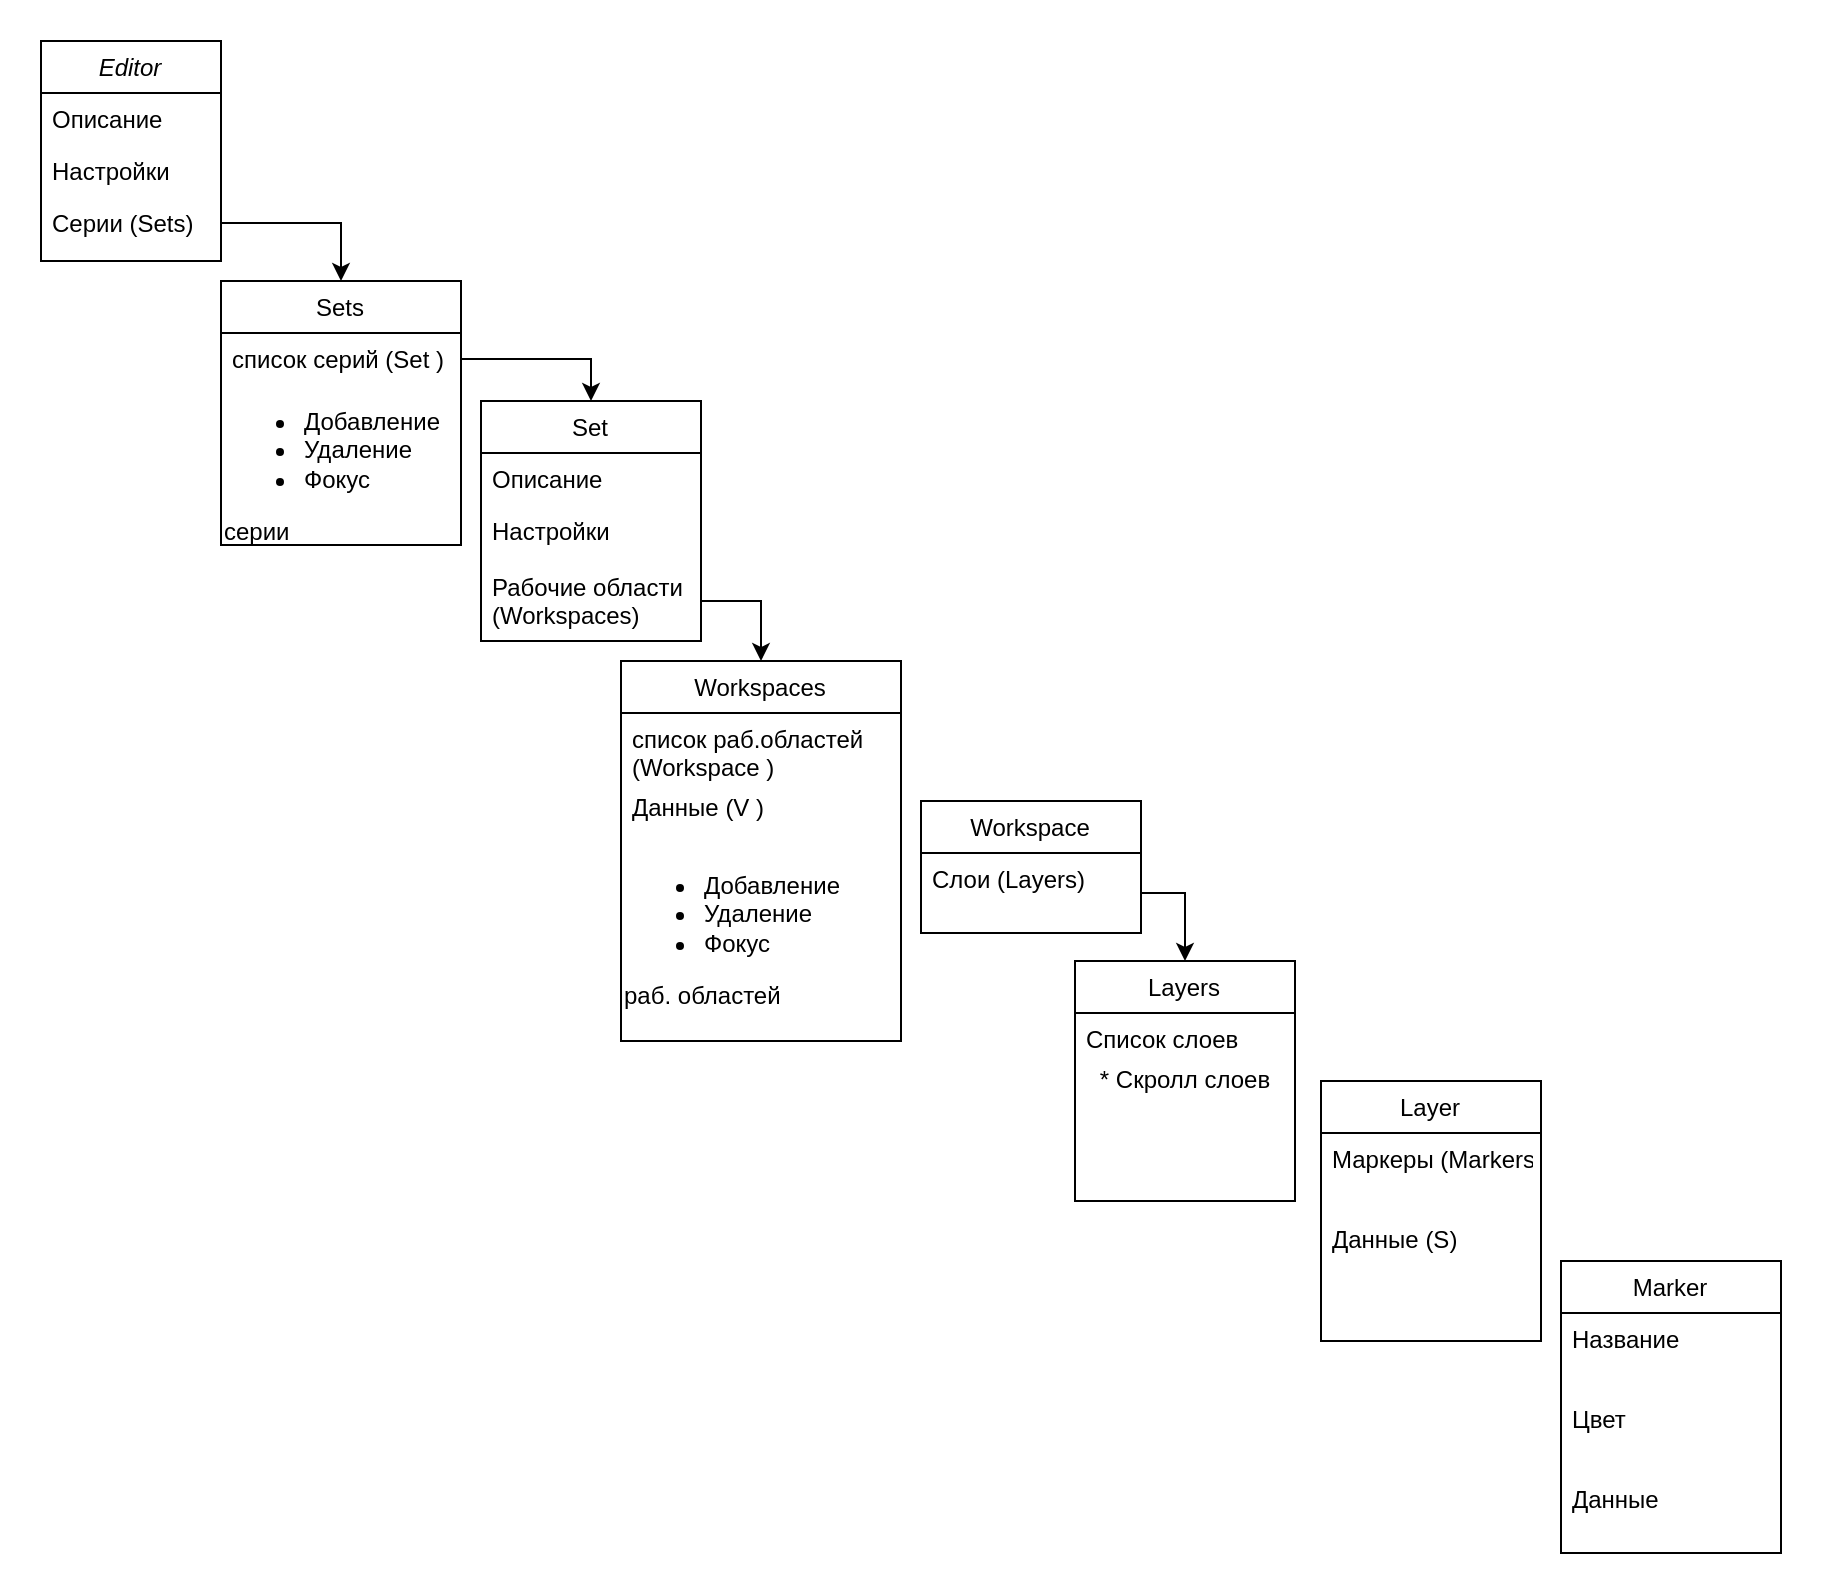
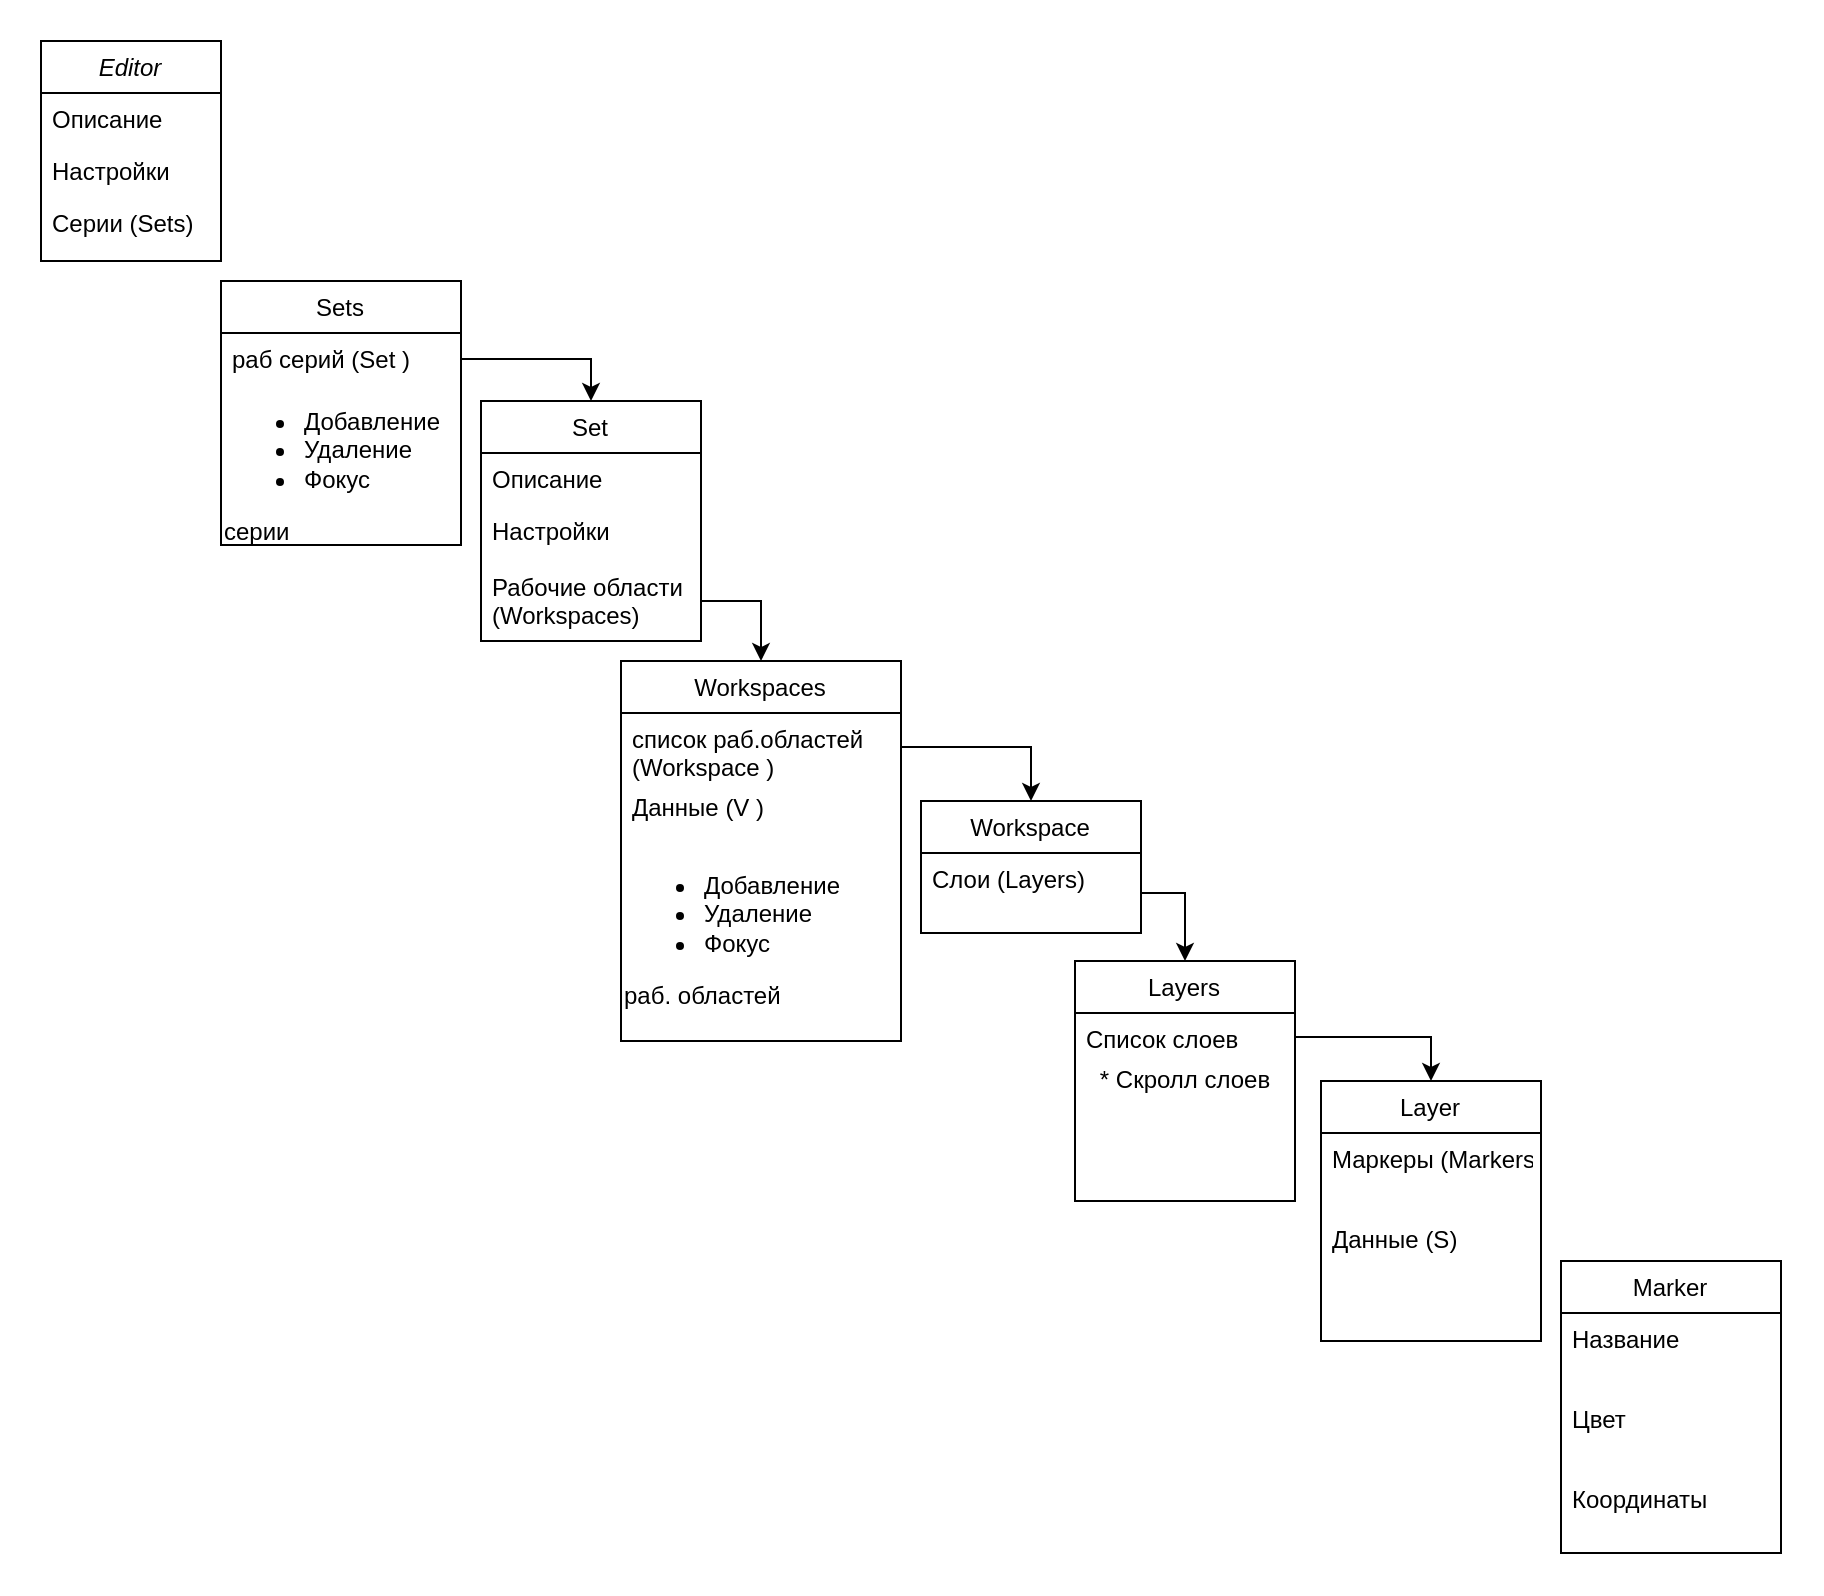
  <mxCell id="0" />
  <mxCell id="1" parent="0" />
  <mxCell id="2" value="Editor" style="swimlane;fontStyle=2;align=center;verticalAlign=top;childLayout=stackLayout;horizontal=1;startSize=26;horizontalStack=0;resizeParent=1;resizeLast=0;collapsible=1;marginBottom=0;rounded=0;shadow=0;strokeWidth=1;" parent="1" vertex="1"><mxGeometry width="90" height="110" as="geometry" x="20" y="20"><mxRectangle x="230" y="140" width="160" height="26" as="alternateBounds" /></mxGeometry></mxCell>
  <mxCell id="3" value="Описание" style="text;align=left;verticalAlign=top;spacingLeft=4;spacingRight=4;overflow=hidden;rotatable=0;points=[[0,0.5],[1,0.5]];portConstraint=eastwest;" parent="2" vertex="1"><mxGeometry y="26" width="90" height="26" as="geometry" /></mxCell>
  <mxCell id="4" value="Настройки" style="text;align=left;verticalAlign=top;spacingLeft=4;spacingRight=4;overflow=hidden;rotatable=0;points=[[0,0.5],[1,0.5]];portConstraint=eastwest;rounded=0;shadow=0;html=0;" parent="2" vertex="1"><mxGeometry y="52" width="90" height="26" as="geometry" /></mxCell>
  <mxCell id="5" value="Серии (Sets)" style="text;align=left;verticalAlign=top;spacingLeft=4;spacingRight=4;overflow=hidden;rotatable=0;points=[[0,0.5],[1,0.5]];portConstraint=eastwest;rounded=0;shadow=0;html=0;" parent="2" vertex="1"><mxGeometry y="78" width="90" height="26" as="geometry" /></mxCell>
  <mxCell id="6" value="Sets" style="swimlane;fontStyle=0;align=center;verticalAlign=top;childLayout=stackLayout;horizontal=1;startSize=26;horizontalStack=0;resizeParent=1;resizeLast=0;collapsible=1;marginBottom=0;rounded=0;shadow=0;strokeWidth=1;" parent="1" vertex="1"><mxGeometry x="110" y="140" width="120" height="132" as="geometry"><mxRectangle x="550" y="140" width="160" height="26" as="alternateBounds" /></mxGeometry></mxCell>
- <mxCell id="7" value="список серий (Set )" style="text;align=left;verticalAlign=top;spacingLeft=4;spacingRight=4;overflow=hidden;rotatable=0;points=[[0,0.5],[1,0.5]];portConstraint=eastwest;rounded=0;shadow=0;html=0;" parent="6" vertex="1"><mxGeometry y="26" width="120" height="26" as="geometry" /></mxCell>
+ <mxCell id="7" value="раб серий (Set )" style="text;align=left;verticalAlign=top;spacingLeft=4;spacingRight=4;overflow=hidden;rotatable=0;points=[[0,0.5],[1,0.5]];portConstraint=eastwest;rounded=0;shadow=0;html=0;" parent="6" vertex="1"><mxGeometry y="26" width="120" height="26" as="geometry" /></mxCell>
  <mxCell id="8" value="&lt;ul&gt;&lt;li&gt;Добавление&lt;/li&gt;&lt;li&gt;Удаление&lt;/li&gt;&lt;li&gt;Фокус&lt;/li&gt;&lt;/ul&gt;серии" style="text;html=1;align=left;verticalAlign=middle;resizable=0;points=[];autosize=1;strokeColor=none;fillColor=none;" vertex="1" parent="6"><mxGeometry y="52" width="120" height="80" as="geometry" /></mxCell>
- <mxCell id="9" style="edgeStyle=orthogonalEdgeStyle;rounded=0;orthogonalLoop=1;jettySize=auto;html=1;entryX=0.5;entryY=0;entryDx=0;entryDy=0;" edge="1" parent="1" source="5" target="6"><mxGeometry relative="1" as="geometry"><mxPoint x="220" y="111" as="targetPoint" /></mxGeometry></mxCell>
  <mxCell id="10" value="Set" style="swimlane;fontStyle=0;align=center;verticalAlign=top;childLayout=stackLayout;horizontal=1;startSize=26;horizontalStack=0;resizeParent=1;resizeLast=0;collapsible=1;marginBottom=0;rounded=0;shadow=0;strokeWidth=1;" vertex="1" parent="1"><mxGeometry x="240" y="200" width="110" height="120" as="geometry"><mxRectangle x="550" y="140" width="160" height="26" as="alternateBounds" /></mxGeometry></mxCell>
  <mxCell id="11" value="Описание" style="text;align=left;verticalAlign=top;spacingLeft=4;spacingRight=4;overflow=hidden;rotatable=0;points=[[0,0.5],[1,0.5]];portConstraint=eastwest;rounded=0;shadow=0;html=0;" vertex="1" parent="10"><mxGeometry y="26" width="110" height="26" as="geometry" /></mxCell>
  <mxCell id="12" value="Настройки" style="text;align=left;verticalAlign=top;spacingLeft=4;spacingRight=4;overflow=hidden;rotatable=0;points=[[0,0.5],[1,0.5]];portConstraint=eastwest;rounded=0;shadow=0;html=0;" vertex="1" parent="10"><mxGeometry y="52" width="110" height="28" as="geometry" /></mxCell>
  <mxCell id="13" value="Рабочие области&#10;(Workspaces)" style="text;align=left;verticalAlign=top;spacingLeft=4;spacingRight=4;overflow=hidden;rotatable=0;points=[[0,0.5],[1,0.5]];portConstraint=eastwest;rounded=0;shadow=0;html=0;" vertex="1" parent="10"><mxGeometry y="80" width="110" height="40" as="geometry" /></mxCell>
  <mxCell id="14" style="edgeStyle=orthogonalEdgeStyle;rounded=0;orthogonalLoop=1;jettySize=auto;html=1;entryX=0.5;entryY=0;entryDx=0;entryDy=0;" edge="1" parent="1" source="7" target="10"><mxGeometry relative="1" as="geometry" /></mxCell>
  <mxCell id="15" value="Workspaces" style="swimlane;fontStyle=0;align=center;verticalAlign=top;childLayout=stackLayout;horizontal=1;startSize=26;horizontalStack=0;resizeParent=1;resizeLast=0;collapsible=1;marginBottom=0;rounded=0;shadow=0;strokeWidth=1;" vertex="1" parent="1"><mxGeometry x="310" y="330" width="140" height="190" as="geometry"><mxRectangle x="550" y="140" width="160" height="26" as="alternateBounds" /></mxGeometry></mxCell>
  <mxCell id="16" value="список раб.областей&#10;(Workspace )" style="text;align=left;verticalAlign=top;spacingLeft=4;spacingRight=4;overflow=hidden;rotatable=0;points=[[0,0.5],[1,0.5]];portConstraint=eastwest;rounded=0;shadow=0;html=0;" vertex="1" parent="15"><mxGeometry y="26" width="140" height="34" as="geometry" /></mxCell>
  <mxCell id="17" value="Данные (V )" style="text;align=left;verticalAlign=top;spacingLeft=4;spacingRight=4;overflow=hidden;rotatable=0;points=[[0,0.5],[1,0.5]];portConstraint=eastwest;rounded=0;shadow=0;html=0;" vertex="1" parent="15"><mxGeometry y="60" width="140" height="34" as="geometry" /></mxCell>
  <mxCell id="18" value="&lt;ul&gt;&lt;li&gt;Добавление&lt;/li&gt;&lt;li&gt;Удаление&lt;/li&gt;&lt;li&gt;Фокус&lt;/li&gt;&lt;/ul&gt;&lt;div&gt;раб. областей&lt;/div&gt;" style="text;html=1;align=left;verticalAlign=middle;resizable=0;points=[];autosize=1;strokeColor=none;fillColor=none;" vertex="1" parent="15"><mxGeometry y="94" width="140" height="80" as="geometry" /></mxCell>
  <mxCell id="19" style="edgeStyle=orthogonalEdgeStyle;rounded=0;orthogonalLoop=1;jettySize=auto;html=1;exitX=1;exitY=0.5;exitDx=0;exitDy=0;entryX=0.5;entryY=0;entryDx=0;entryDy=0;" edge="1" parent="1" source="13" target="15"><mxGeometry relative="1" as="geometry" /></mxCell>
  <mxCell id="20" value="Workspace" style="swimlane;fontStyle=0;align=center;verticalAlign=top;childLayout=stackLayout;horizontal=1;startSize=26;horizontalStack=0;resizeParent=1;resizeLast=0;collapsible=1;marginBottom=0;rounded=0;shadow=0;strokeWidth=1;" vertex="1" parent="1"><mxGeometry x="460" y="400" width="110" height="66" as="geometry"><mxRectangle x="550" y="140" width="160" height="26" as="alternateBounds" /></mxGeometry></mxCell>
  <mxCell id="21" value="Слои (Layers)" style="text;align=left;verticalAlign=top;spacingLeft=4;spacingRight=4;overflow=hidden;rotatable=0;points=[[0,0.5],[1,0.5]];portConstraint=eastwest;rounded=0;shadow=0;html=0;" vertex="1" parent="20"><mxGeometry y="26" width="110" height="40" as="geometry" /></mxCell>
+ <mxCell id="22" style="edgeStyle=orthogonalEdgeStyle;rounded=0;orthogonalLoop=1;jettySize=auto;html=1;exitX=1;exitY=0.5;exitDx=0;exitDy=0;entryX=0.5;entryY=0;entryDx=0;entryDy=0;" edge="1" parent="1" source="16" target="20"><mxGeometry relative="1" as="geometry" /></mxCell>
  <mxCell id="23" value="Layer" style="swimlane;fontStyle=0;align=center;verticalAlign=top;childLayout=stackLayout;horizontal=1;startSize=26;horizontalStack=0;resizeParent=1;resizeLast=0;collapsible=1;marginBottom=0;rounded=0;shadow=0;strokeWidth=1;" vertex="1" parent="1"><mxGeometry x="660" y="540" width="110" height="130" as="geometry"><mxRectangle x="550" y="140" width="160" height="26" as="alternateBounds" /></mxGeometry></mxCell>
  <mxCell id="24" value="Маркеры (Markers)" style="text;align=left;verticalAlign=top;spacingLeft=4;spacingRight=4;overflow=hidden;rotatable=0;points=[[0,0.5],[1,0.5]];portConstraint=eastwest;rounded=0;shadow=0;html=0;" vertex="1" parent="23"><mxGeometry y="26" width="110" height="40" as="geometry" /></mxCell>
  <mxCell id="25" value="Данные (S)" style="text;align=left;verticalAlign=top;spacingLeft=4;spacingRight=4;overflow=hidden;rotatable=0;points=[[0,0.5],[1,0.5]];portConstraint=eastwest;rounded=0;shadow=0;html=0;" vertex="1" parent="23"><mxGeometry y="66" width="110" height="40" as="geometry" /></mxCell>
  <mxCell id="26" value="Marker" style="swimlane;fontStyle=0;align=center;verticalAlign=top;childLayout=stackLayout;horizontal=1;startSize=26;horizontalStack=0;resizeParent=1;resizeLast=0;collapsible=1;marginBottom=0;rounded=0;shadow=0;strokeWidth=1;" vertex="1" parent="1"><mxGeometry x="780" y="630" width="110" height="146" as="geometry"><mxRectangle x="550" y="140" width="160" height="26" as="alternateBounds" /></mxGeometry></mxCell>
  <mxCell id="27" value="Название" style="text;align=left;verticalAlign=top;spacingLeft=4;spacingRight=4;overflow=hidden;rotatable=0;points=[[0,0.5],[1,0.5]];portConstraint=eastwest;rounded=0;shadow=0;html=0;" vertex="1" parent="26"><mxGeometry y="26" width="110" height="40" as="geometry" /></mxCell>
  <mxCell id="28" value="Цвет&#10;" style="text;align=left;verticalAlign=top;spacingLeft=4;spacingRight=4;overflow=hidden;rotatable=0;points=[[0,0.5],[1,0.5]];portConstraint=eastwest;rounded=0;shadow=0;html=0;" vertex="1" parent="26"><mxGeometry y="66" width="110" height="40" as="geometry" /></mxCell>
- <mxCell id="29" value="Данные" style="text;align=left;verticalAlign=top;spacingLeft=4;spacingRight=4;overflow=hidden;rotatable=0;points=[[0,0.5],[1,0.5]];portConstraint=eastwest;rounded=0;shadow=0;html=0;" vertex="1" parent="26"><mxGeometry y="106" width="110" height="40" as="geometry" /></mxCell>
+ <mxCell id="29" value="Координаты" style="text;align=left;verticalAlign=top;spacingLeft=4;spacingRight=4;overflow=hidden;rotatable=0;points=[[0,0.5],[1,0.5]];portConstraint=eastwest;rounded=0;shadow=0;html=0;" vertex="1" parent="26"><mxGeometry y="106" width="110" height="40" as="geometry" /></mxCell>
  <mxCell id="30" value="Layers" style="swimlane;fontStyle=0;align=center;verticalAlign=top;childLayout=stackLayout;horizontal=1;startSize=26;horizontalStack=0;resizeParent=1;resizeLast=0;collapsible=1;marginBottom=0;rounded=0;shadow=0;strokeWidth=1;" vertex="1" parent="1"><mxGeometry x="537" y="480" width="110" height="120" as="geometry"><mxRectangle x="550" y="140" width="160" height="26" as="alternateBounds" /></mxGeometry></mxCell>
  <mxCell id="31" value="Список слоев " style="text;align=left;verticalAlign=top;spacingLeft=4;spacingRight=4;overflow=hidden;rotatable=0;points=[[0,0.5],[1,0.5]];portConstraint=eastwest;rounded=0;shadow=0;html=0;" vertex="1" parent="30"><mxGeometry y="26" width="110" height="24" as="geometry" /></mxCell>
  <mxCell id="32" value="* Скролл слоев" style="text;html=1;align=center;verticalAlign=middle;resizable=0;points=[];autosize=1;strokeColor=none;fillColor=none;" vertex="1" parent="30"><mxGeometry y="50" width="110" height="20" as="geometry" /></mxCell>
  <mxCell id="33" style="edgeStyle=orthogonalEdgeStyle;rounded=0;orthogonalLoop=1;jettySize=auto;html=1;entryX=0.5;entryY=0;entryDx=0;entryDy=0;" edge="1" parent="1" source="21" target="30"><mxGeometry relative="1" as="geometry" /></mxCell>
+ <mxCell id="34" style="edgeStyle=orthogonalEdgeStyle;rounded=0;orthogonalLoop=1;jettySize=auto;html=1;entryX=0.5;entryY=0;entryDx=0;entryDy=0;" edge="1" parent="1" source="31" target="23"><mxGeometry relative="1" as="geometry" /></mxCell>
